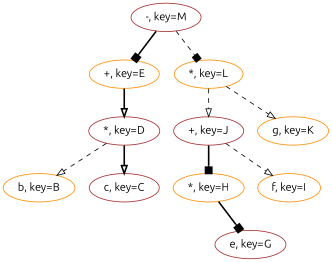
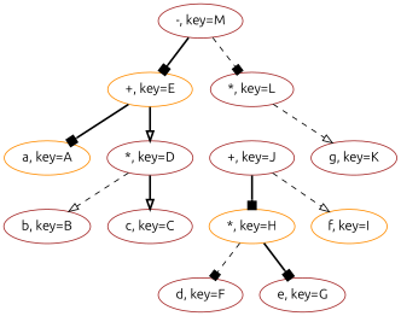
  digraph {
    fontname=Ubuntu
    node [color=brown fontname=Ubuntu]
    edge [arrowhead=box fontname=Ubuntu style=bold]
    n1 [label="-, key=M"]
    n2 [color=darkorange label="+, key=E"]
-   n3 [color=darkorange label="*, key=L"]
+   n3 [label="*, key=L"]
+   n4 [color=darkorange label="a, key=A"]
    n5 [label="*, key=D"]
    n6 [label="+, key=J"]
-   n7 [color=darkorange label="g, key=K"]
-   n8 [color=darkorange label="b, key=B"]
+   n7 [label="g, key=K"]
+   n8 [label="b, key=B"]
    n9 [label="c, key=C"]
    n10 [color=darkorange label="*, key=H"]
    n11 [color=darkorange label="f, key=I"]
+   n12 [label="d, key=F"]
    n13 [label="e, key=G"]
    n1 -> n2
    n1 -> n3 [style=dashed]
+   n2 -> n4
    n2 -> n5 [arrowhead=onormal]
-   n3 -> n6 [arrowhead=onormal style=dashed]
    n3 -> n7 [arrowhead=onormal style=dashed]
    n5 -> n8 [arrowhead=onormal style=dashed]
    n5 -> n9 [arrowhead=onormal]
    n6 -> n10
    n6 -> n11 [arrowhead=onormal style=dashed]
+   n10 -> n12 [style=dashed]
    n10 -> n13
  }
